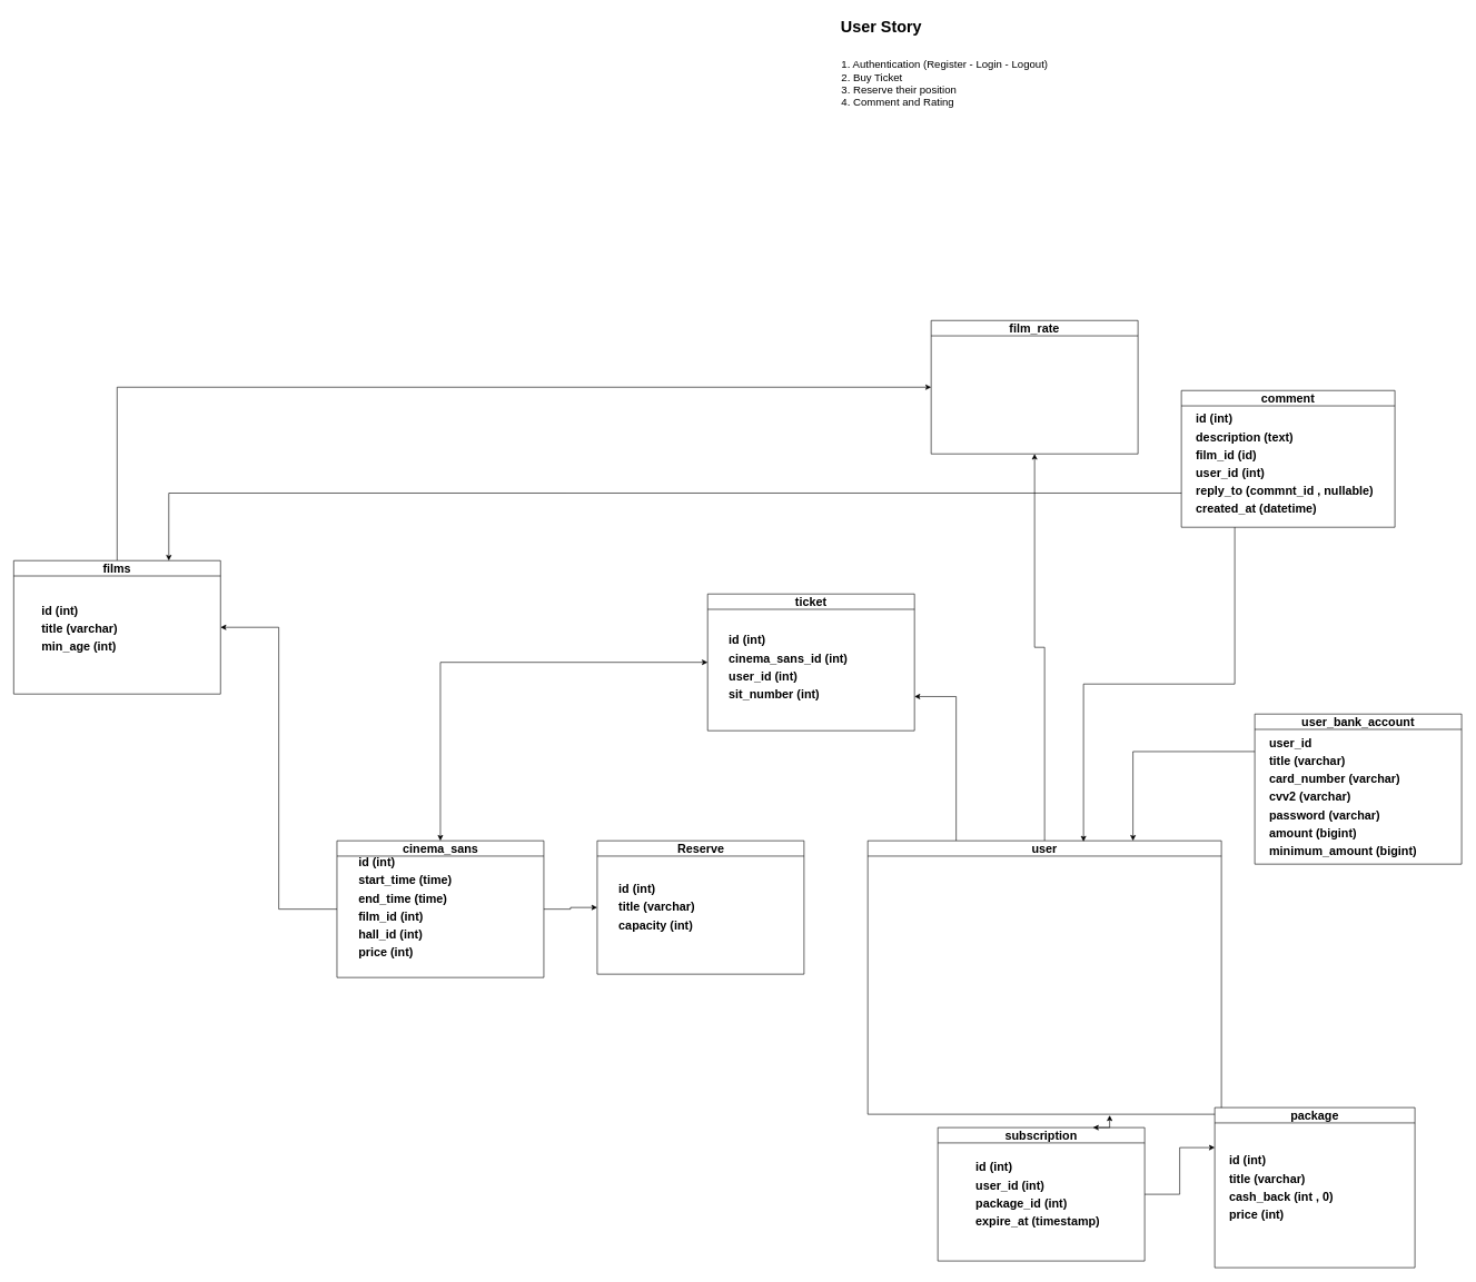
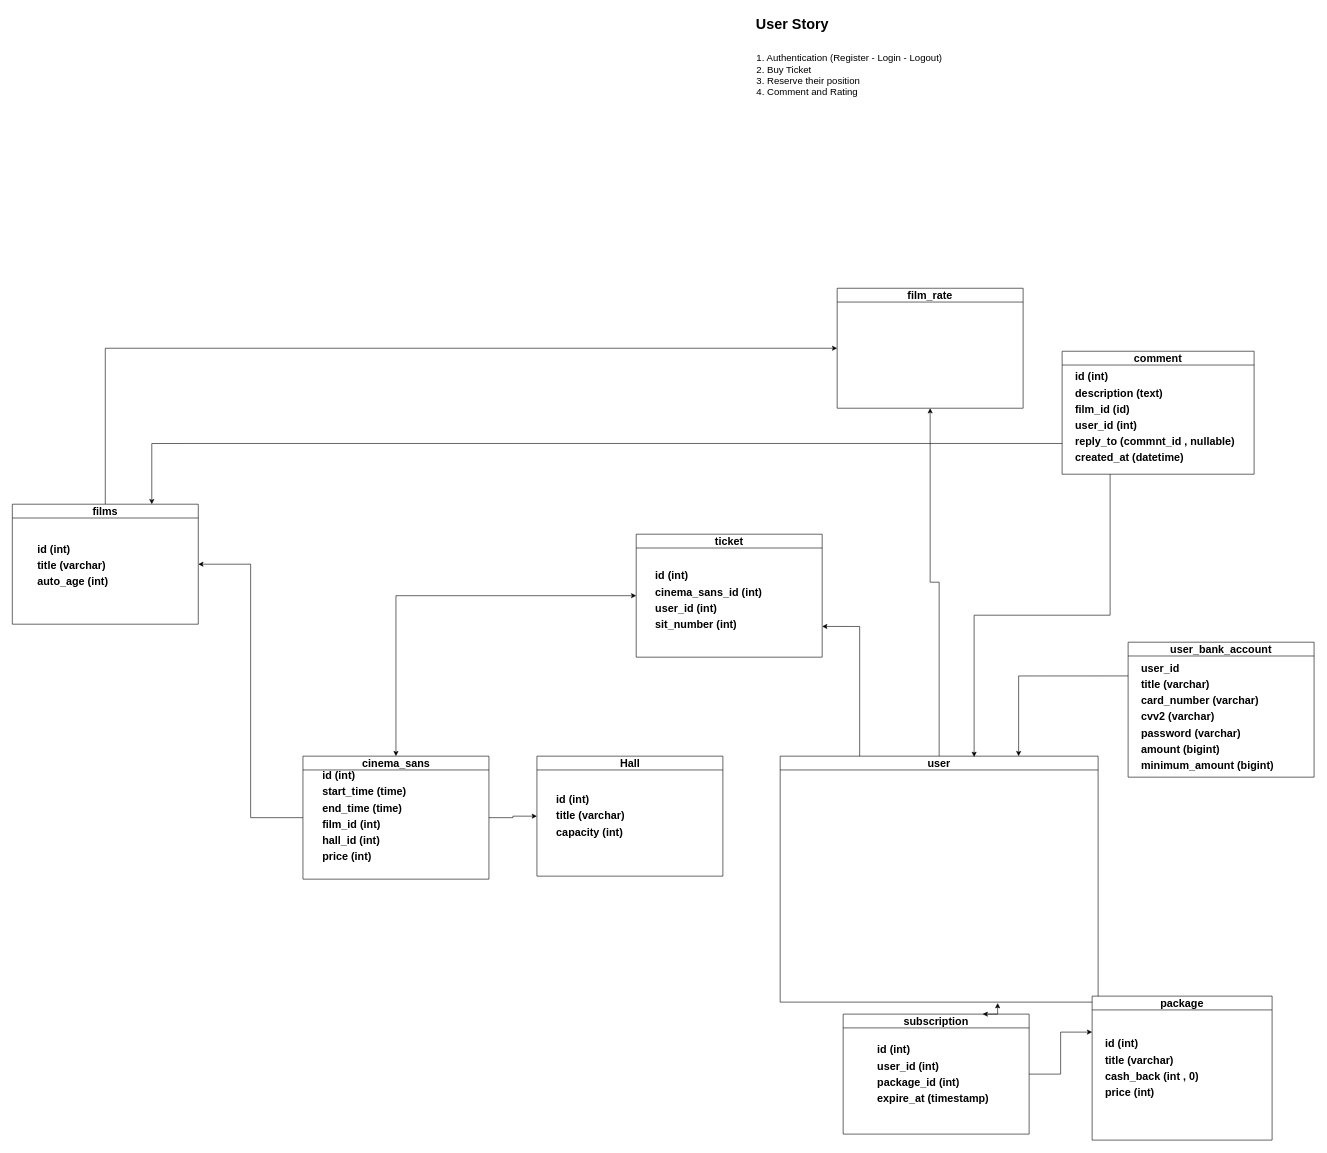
  <mxCell id="0" />
  <mxCell id="1" parent="0" />
  <mxCell id="2" value="&lt;font style=&quot;font-size: 24px;&quot;&gt;&lt;b&gt;User Story&lt;/b&gt;&lt;/font&gt;" style="text;html=1;align=center;verticalAlign=middle;resizable=0;points=[];autosize=1;strokeColor=none;fillColor=none;" parent="1" vertex="1"><mxGeometry x="1250" y="20" width="140" height="40" as="geometry" /></mxCell>
  <mxCell id="3" value="&lt;div style=&quot;text-align: left;&quot;&gt;&lt;span style=&quot;font-size: 16px;&quot;&gt;&lt;br&gt;&lt;/span&gt;&lt;/div&gt;&lt;font style=&quot;font-size: 16px;&quot;&gt;&lt;div style=&quot;text-align: left;&quot;&gt;&lt;span style=&quot;background-color: initial;&quot;&gt;1. Authentication (Register - Login - Logout)&lt;/span&gt;&lt;/div&gt;&lt;div style=&quot;text-align: left;&quot;&gt;&lt;span style=&quot;background-color: initial;&quot;&gt;2. Buy Ticket&lt;/span&gt;&lt;/div&gt;&lt;div style=&quot;text-align: left;&quot;&gt;3. Reserve their position&lt;span style=&quot;background-color: initial;&quot;&gt;&lt;br&gt;&lt;/span&gt;&lt;/div&gt;&lt;div style=&quot;text-align: left;&quot;&gt;4. Comment and Rating&lt;/div&gt;&lt;/font&gt;" style="text;html=1;align=center;verticalAlign=middle;resizable=0;points=[];autosize=1;strokeColor=none;fillColor=none;" parent="1" vertex="1"><mxGeometry x="1250" y="60" width="330" height="110" as="geometry" /></mxCell>
  <mxCell id="4" value="&lt;span style=&quot;font-size: 16px;&quot;&gt;&lt;br&gt;&lt;/span&gt;" style="text;html=1;align=left;verticalAlign=middle;resizable=0;points=[];autosize=1;strokeColor=none;fillColor=none;" parent="1" vertex="1"><mxGeometry x="1350" y="870" width="20" height="30" as="geometry" /></mxCell>
  <mxCell id="5" style="edgeStyle=orthogonalEdgeStyle;rounded=0;orthogonalLoop=1;jettySize=auto;html=1;exitX=0.75;exitY=0;exitDx=0;exitDy=0;entryX=0;entryY=0.5;entryDx=0;entryDy=0;startArrow=classic;startFill=1;strokeColor=none;endArrow=none;endFill=0;" parent="1" source="8" target="11" edge="1"><mxGeometry relative="1" as="geometry" /></mxCell>
  <mxCell id="6" style="edgeStyle=orthogonalEdgeStyle;rounded=0;orthogonalLoop=1;jettySize=auto;html=1;exitX=0.25;exitY=0;exitDx=0;exitDy=0;entryX=1;entryY=0.75;entryDx=0;entryDy=0;shadow=0;" parent="1" source="8" target="24" edge="1"><mxGeometry relative="1" as="geometry" /></mxCell>
  <mxCell id="7" style="edgeStyle=orthogonalEdgeStyle;rounded=0;orthogonalLoop=1;jettySize=auto;html=1;exitX=0.5;exitY=0;exitDx=0;exitDy=0;entryX=0.5;entryY=1;entryDx=0;entryDy=0;" parent="1" source="8" target="28" edge="1"><mxGeometry relative="1" as="geometry" /></mxCell>
  <mxCell id="8" value="&lt;h2&gt;user&lt;/h2&gt;" style="swimlane;whiteSpace=wrap;html=1;" parent="1" vertex="1"><mxGeometry x="1300" y="1260" width="530" height="410" as="geometry" /></mxCell>
  <mxCell id="9" value="&lt;h1 style=&quot;border-color: var(--border-color); line-height: 130%; font-size: 24px;&quot;&gt;&lt;font style=&quot;font-size: 24px;&quot; color=&quot;#ffffff&quot; face=&quot;Roboto, arial, sans-serif&quot;&gt;&lt;span style=&quot;&quot;&gt;id (int)&lt;br&gt;&lt;/span&gt;&lt;/font&gt;&lt;font style=&quot;font-size: 24px;&quot; color=&quot;#ffffff&quot; face=&quot;Roboto, arial, sans-serif&quot;&gt;&lt;span style=&quot;&quot;&gt;username (unique) - (100 ch , A-Z,0-9)&lt;br&gt;&lt;/span&gt;&lt;/font&gt;&lt;font style=&quot;font-size: 24px;&quot; color=&quot;#ffffff&quot; face=&quot;Roboto, arial, sans-serif&quot;&gt;&lt;span style=&quot;&quot;&gt;email (unique) - (check format)&lt;br&gt;&lt;/span&gt;&lt;/font&gt;&lt;font style=&quot;font-size: 24px;&quot; color=&quot;#ffffff&quot; face=&quot;Roboto, arial, sans-serif&quot;&gt;&lt;span style=&quot;&quot;&gt;phone number(None) - (check format)&lt;br&gt;&lt;/span&gt;&lt;/font&gt;&lt;font style=&quot;font-size: 24px;&quot; color=&quot;#ffffff&quot; face=&quot;Roboto, arial, sans-serif&quot;&gt;&lt;span style=&quot;&quot;&gt;password (check format)&lt;br&gt;&lt;/span&gt;&lt;/font&gt;&lt;font style=&quot;font-size: 24px;&quot; color=&quot;#ffffff&quot; face=&quot;Roboto, arial, sans-serif&quot;&gt;&lt;span style=&quot;&quot;&gt;birthday (date) - (fill in register)&lt;br&gt;&lt;/span&gt;&lt;/font&gt;&lt;font style=&quot;font-size: 24px;&quot; color=&quot;#ffffff&quot; face=&quot;Roboto, arial, sans-serif&quot;&gt;&lt;span style=&quot;&quot;&gt;last_login(datetime)&lt;br&gt;&lt;/span&gt;&lt;/font&gt;&lt;font style=&quot;font-size: 24px;&quot; color=&quot;#ffffff&quot; face=&quot;Roboto, arial, sans-serif&quot;&gt;&lt;span style=&quot;&quot;&gt;created_at (datetime) (fill auto after login)&lt;br&gt;&lt;/span&gt;&lt;/font&gt;&lt;font style=&quot;font-size: 24px;&quot; color=&quot;#ffffff&quot; face=&quot;Roboto, arial, sans-serif&quot;&gt;&lt;span style=&quot;&quot;&gt;subscription_id (int)&lt;br&gt;&lt;/span&gt;&lt;/font&gt;&lt;font style=&quot;font-size: 24px;&quot; color=&quot;#ffffff&quot; face=&quot;Roboto, arial, sans-serif&quot;&gt;&lt;span style=&quot;&quot;&gt;wallet_id (int)&lt;br&gt;&lt;/span&gt;&lt;/font&gt;&lt;font style=&quot;font-size: 24px;&quot; color=&quot;#ffffff&quot; face=&quot;Roboto, arial, sans-serif&quot;&gt;&lt;span style=&quot;&quot;&gt;balance (int)&lt;/span&gt;&lt;/font&gt;&lt;/h1&gt;" style="text;html=1;align=left;verticalAlign=middle;resizable=0;points=[];autosize=1;strokeColor=none;fillColor=none;" parent="8" vertex="1"><mxGeometry x="30" y="15" width="500" height="390" as="geometry" /></mxCell>
  <mxCell id="10" style="edgeStyle=orthogonalEdgeStyle;rounded=0;orthogonalLoop=1;jettySize=auto;html=1;exitX=0;exitY=0.25;exitDx=0;exitDy=0;entryX=0.75;entryY=0;entryDx=0;entryDy=0;startArrow=none;startFill=0;endArrow=classic;endFill=1;" parent="1" source="11" target="8" edge="1"><mxGeometry relative="1" as="geometry" /></mxCell>
  <mxCell id="11" value="&lt;h2&gt;user_bank_account&lt;/h2&gt;" style="swimlane;whiteSpace=wrap;html=1;" parent="1" vertex="1"><mxGeometry x="1880" y="1070" width="310" height="225" as="geometry" /></mxCell>
  <mxCell id="12" value="&lt;h2 style=&quot;line-height: 150%;&quot;&gt;user_id&amp;nbsp;&lt;br&gt;title (varchar)&lt;br&gt;card_number (varchar)&lt;br&gt;cvv2 (varchar)&lt;br&gt;password (varchar)&lt;br&gt;amount (bigint)&lt;br&gt;minimum_amount (bigint)&lt;/h2&gt;" style="text;html=1;align=left;verticalAlign=middle;resizable=0;points=[];autosize=1;strokeColor=none;fillColor=none;" parent="11" vertex="1"><mxGeometry x="20" y="10" width="240" height="230" as="geometry" /></mxCell>
  <mxCell id="13" style="edgeStyle=orthogonalEdgeStyle;rounded=0;orthogonalLoop=1;jettySize=auto;html=1;exitX=1;exitY=0.5;exitDx=0;exitDy=0;entryX=0;entryY=0.25;entryDx=0;entryDy=0;" parent="1" source="14" target="26" edge="1"><mxGeometry relative="1" as="geometry" /></mxCell>
  <mxCell id="14" value="&lt;h2&gt;subscription&lt;/h2&gt;" style="swimlane;whiteSpace=wrap;html=1;" parent="1" vertex="1"><mxGeometry x="1405" y="1690" width="310" height="200" as="geometry" /></mxCell>
  <mxCell id="15" value="&lt;h2 style=&quot;line-height: 150%;&quot;&gt;id (int)&lt;br&gt;user_id (int)&lt;br&gt;package_id (int)&lt;br&gt;expire_at (timestamp)&lt;/h2&gt;" style="text;html=1;align=left;verticalAlign=middle;resizable=0;points=[];autosize=1;strokeColor=none;fillColor=none;" parent="14" vertex="1"><mxGeometry x="55" y="25" width="210" height="150" as="geometry" /></mxCell>
  <mxCell id="16" style="edgeStyle=orthogonalEdgeStyle;rounded=0;orthogonalLoop=1;jettySize=auto;html=1;exitX=0;exitY=0.5;exitDx=0;exitDy=0;entryX=1;entryY=0.5;entryDx=0;entryDy=0;" parent="1" source="19" target="22" edge="1"><mxGeometry relative="1" as="geometry" /></mxCell>
  <mxCell id="17" style="edgeStyle=orthogonalEdgeStyle;rounded=0;orthogonalLoop=1;jettySize=auto;html=1;exitX=0.5;exitY=0;exitDx=0;exitDy=0;entryX=0;entryY=0.5;entryDx=0;entryDy=0;startArrow=classic;startFill=1;" parent="1" source="19" target="24" edge="1"><mxGeometry relative="1" as="geometry" /></mxCell>
  <mxCell id="18" value="" style="edgeStyle=orthogonalEdgeStyle;rounded=0;orthogonalLoop=1;jettySize=auto;html=1;startArrow=none;startFill=0;endArrow=classic;endFill=1;" parent="1" source="19" target="30" edge="1"><mxGeometry relative="1" as="geometry" /></mxCell>
  <mxCell id="19" value="&lt;h2&gt;cinema_sans&lt;/h2&gt;" style="swimlane;whiteSpace=wrap;html=1;" parent="1" vertex="1"><mxGeometry x="504.5" y="1260" width="310" height="205" as="geometry" /></mxCell>
  <mxCell id="20" value="&lt;h2 style=&quot;line-height: 150%;&quot;&gt;id (int)&lt;br&gt;start_time (time)&lt;br&gt;end_time (time)&lt;br&gt;film_id (int)&lt;br&gt;hall_id (int)&lt;br&gt;price (int)&lt;/h2&gt;" style="text;html=1;align=left;verticalAlign=middle;resizable=0;points=[];autosize=1;strokeColor=none;fillColor=none;" parent="19" vertex="1"><mxGeometry x="30" y="-5" width="160" height="210" as="geometry" /></mxCell>
  <mxCell id="21" style="edgeStyle=orthogonalEdgeStyle;rounded=0;orthogonalLoop=1;jettySize=auto;html=1;exitX=0.5;exitY=0;exitDx=0;exitDy=0;entryX=0;entryY=0.5;entryDx=0;entryDy=0;" parent="1" source="22" target="28" edge="1"><mxGeometry relative="1" as="geometry" /></mxCell>
  <mxCell id="22" value="&lt;h2&gt;films&lt;/h2&gt;" style="swimlane;whiteSpace=wrap;html=1;" parent="1" vertex="1"><mxGeometry x="20" y="840" width="310" height="200" as="geometry" /></mxCell>
- <mxCell id="23" value="&lt;h2 style=&quot;line-height: 150%;&quot;&gt;id (int)&lt;br&gt;title (varchar)&lt;br&gt;min_age (int)&lt;br&gt;&lt;br&gt;&lt;/h2&gt;" style="text;html=1;align=left;verticalAlign=middle;resizable=0;points=[];autosize=1;strokeColor=none;fillColor=none;" parent="22" vertex="1"><mxGeometry x="40" y="40" width="140" height="150" as="geometry" /></mxCell>
+ <mxCell id="23" value="&lt;h2 style=&quot;line-height: 150%;&quot;&gt;id (int)&lt;br&gt;title (varchar)&lt;br&gt;auto_age (int)&lt;br&gt;&lt;br&gt;&lt;/h2&gt;" style="text;html=1;align=left;verticalAlign=middle;resizable=0;points=[];autosize=1;strokeColor=none;fillColor=none;" parent="22" vertex="1"><mxGeometry x="40" y="40" width="140" height="150" as="geometry" /></mxCell>
  <mxCell id="24" value="&lt;h2&gt;ticket&lt;/h2&gt;" style="swimlane;whiteSpace=wrap;html=1;" parent="1" vertex="1"><mxGeometry x="1060" y="890" width="310" height="205" as="geometry" /></mxCell>
  <mxCell id="25" value="&lt;h2 style=&quot;line-height: 150%;&quot;&gt;id (int)&lt;br&gt;cinema_sans_id (int)&lt;br&gt;user_id (int)&lt;br&gt;sit_number (int)&lt;br&gt;&lt;/h2&gt;" style="text;html=1;align=left;verticalAlign=middle;resizable=0;points=[];autosize=1;strokeColor=none;fillColor=none;" parent="24" vertex="1"><mxGeometry x="30" y="35" width="200" height="150" as="geometry" /></mxCell>
  <mxCell id="26" value="&lt;h2&gt;package&lt;/h2&gt;" style="swimlane;whiteSpace=wrap;html=1;" parent="1" vertex="1"><mxGeometry x="1820" y="1660" width="300" height="240" as="geometry" /></mxCell>
  <mxCell id="27" value="&lt;h2 style=&quot;line-height: 150%;&quot;&gt;id (int)&lt;br&gt;title (varchar)&lt;br&gt;cash_back (int , 0)&lt;br&gt;price (int)&lt;/h2&gt;" style="text;html=1;align=left;verticalAlign=middle;resizable=0;points=[];autosize=1;strokeColor=none;fillColor=none;" parent="26" vertex="1"><mxGeometry x="20" y="45" width="180" height="150" as="geometry" /></mxCell>
  <mxCell id="28" value="&lt;h2&gt;film_rate&lt;/h2&gt;" style="swimlane;whiteSpace=wrap;html=1;" parent="1" vertex="1"><mxGeometry x="1395" y="480" width="310" height="200" as="geometry" /></mxCell>
  <mxCell id="29" style="edgeStyle=orthogonalEdgeStyle;rounded=0;orthogonalLoop=1;jettySize=auto;html=1;exitX=0.75;exitY=0;exitDx=0;exitDy=0;entryX=0.665;entryY=1.017;entryDx=0;entryDy=0;entryPerimeter=0;startArrow=classic;startFill=1;" parent="1" source="14" target="9" edge="1"><mxGeometry relative="1" as="geometry" /></mxCell>
- <mxCell id="30" value="&lt;h2&gt;Reserve&lt;/h2&gt;" style="swimlane;whiteSpace=wrap;html=1;" parent="1" vertex="1"><mxGeometry x="894.5" y="1260" width="310" height="200" as="geometry" /></mxCell>
+ <mxCell id="30" value="&lt;h2&gt;Hall&lt;/h2&gt;" style="swimlane;whiteSpace=wrap;html=1;" parent="1" vertex="1"><mxGeometry x="894.5" y="1260" width="310" height="200" as="geometry" /></mxCell>
  <mxCell id="31" value="&lt;h2 style=&quot;line-height: 150%;&quot;&gt;id (int)&lt;br&gt;title (varchar)&lt;br&gt;capacity (int)&lt;/h2&gt;" style="text;html=1;align=left;verticalAlign=middle;resizable=0;points=[];autosize=1;strokeColor=none;fillColor=none;" parent="30" vertex="1"><mxGeometry x="30" y="40" width="140" height="120" as="geometry" /></mxCell>
  <mxCell id="32" style="edgeStyle=orthogonalEdgeStyle;rounded=0;orthogonalLoop=1;jettySize=auto;html=1;exitX=0;exitY=0.75;exitDx=0;exitDy=0;entryX=0.75;entryY=0;entryDx=0;entryDy=0;startArrow=none;startFill=0;endArrow=classic;endFill=1;" parent="1" source="34" target="22" edge="1"><mxGeometry relative="1" as="geometry" /></mxCell>
  <mxCell id="33" style="edgeStyle=orthogonalEdgeStyle;rounded=0;orthogonalLoop=1;jettySize=auto;html=1;exitX=0.25;exitY=1;exitDx=0;exitDy=0;entryX=0.61;entryY=0.003;entryDx=0;entryDy=0;entryPerimeter=0;startArrow=none;startFill=0;endArrow=classic;endFill=1;" parent="1" source="34" target="8" edge="1"><mxGeometry relative="1" as="geometry" /></mxCell>
  <mxCell id="34" value="&lt;h2&gt;comment&lt;/h2&gt;" style="swimlane;whiteSpace=wrap;html=1;" parent="1" vertex="1"><mxGeometry x="1770" y="585" width="320" height="205" as="geometry" /></mxCell>
  <mxCell id="35" value="&lt;h2 style=&quot;line-height: 150%;&quot;&gt;id (int)&lt;br&gt;description (text)&lt;br&gt;film_id (id)&lt;br&gt;user_id (int)&lt;br&gt;reply_to (commnt_id , nullable)&lt;br&gt;created_at (datetime)&lt;/h2&gt;" style="text;html=1;align=left;verticalAlign=middle;resizable=0;points=[];autosize=1;strokeColor=none;fillColor=none;" parent="34" vertex="1"><mxGeometry x="20" y="5" width="290" height="210" as="geometry" /></mxCell>
